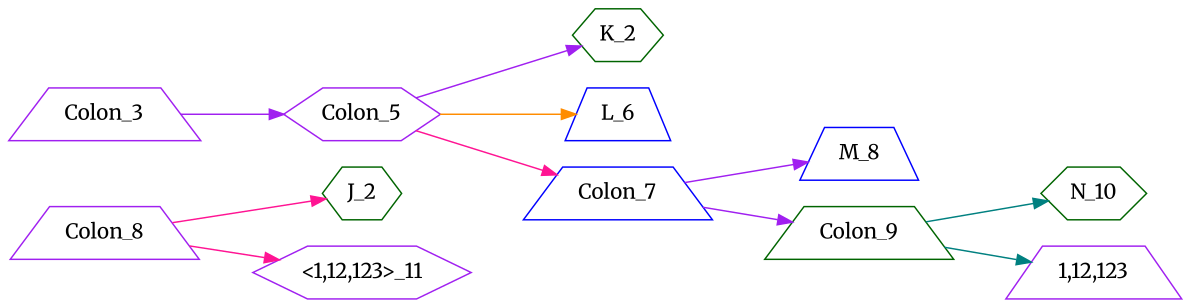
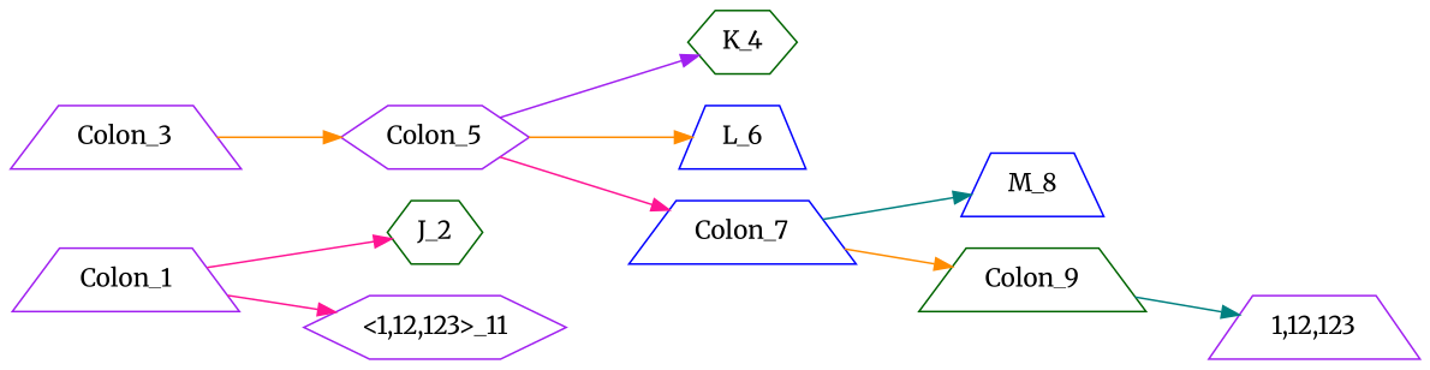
  digraph {
    fontname=Merriweather
    rankdir=LR
    node [color=purple fontname=Merriweather shape=trapezium]
    edge [color=deeppink fontname=Merriweather]
-   n1 [label=Colon_8]
+   n1 [label=Colon_1]
    n2 [color=darkgreen label=J_2 shape=hexagon]
    n3 [label="<1,12,123>_11" shape=hexagon]
    n4 [label=Colon_3]
    n5 [label=Colon_5 shape=hexagon]
-   n6 [color=darkgreen label=K_2 shape=hexagon]
+   n6 [color=darkgreen label=K_4 shape=hexagon]
    n7 [color=blue label=L_6]
    n8 [color=blue label=Colon_7]
    n9 [color=blue label=M_8]
    n10 [color=darkgreen label=Colon_9]
-   n11 [color=darkgreen label=N_10 shape=hexagon]
    "1,12,123"
    n1 -> n2
    n1 -> n3
-   n4 -> n5 [color=purple]
+   n4 -> n5 [color=darkorange]
    n5 -> n6 [color=purple]
    n5 -> n7 [color=darkorange]
    n5 -> n8
-   n8 -> n9 [color=purple]
-   n8 -> n10 [color=purple]
-   n10 -> n11 [color=teal]
+   n8 -> n9 [color=teal]
+   n8 -> n10 [color=darkorange]
    n10 -> "1,12,123" [color=teal]
  }
